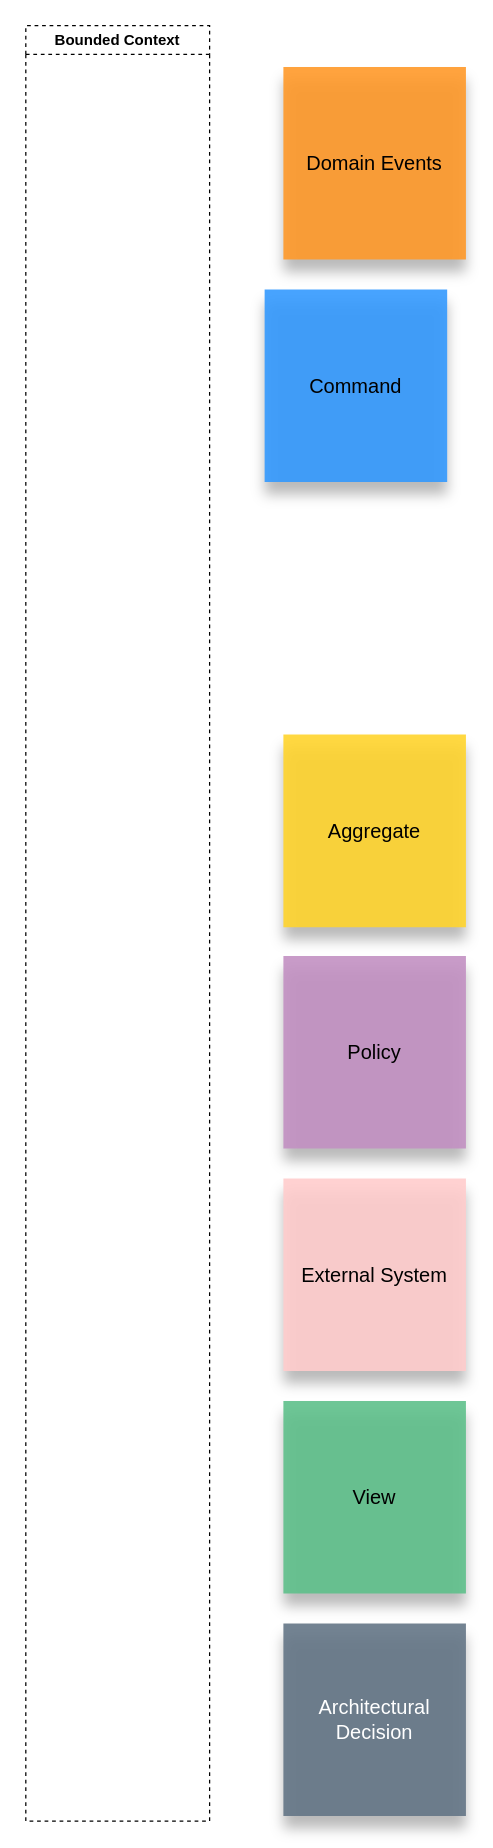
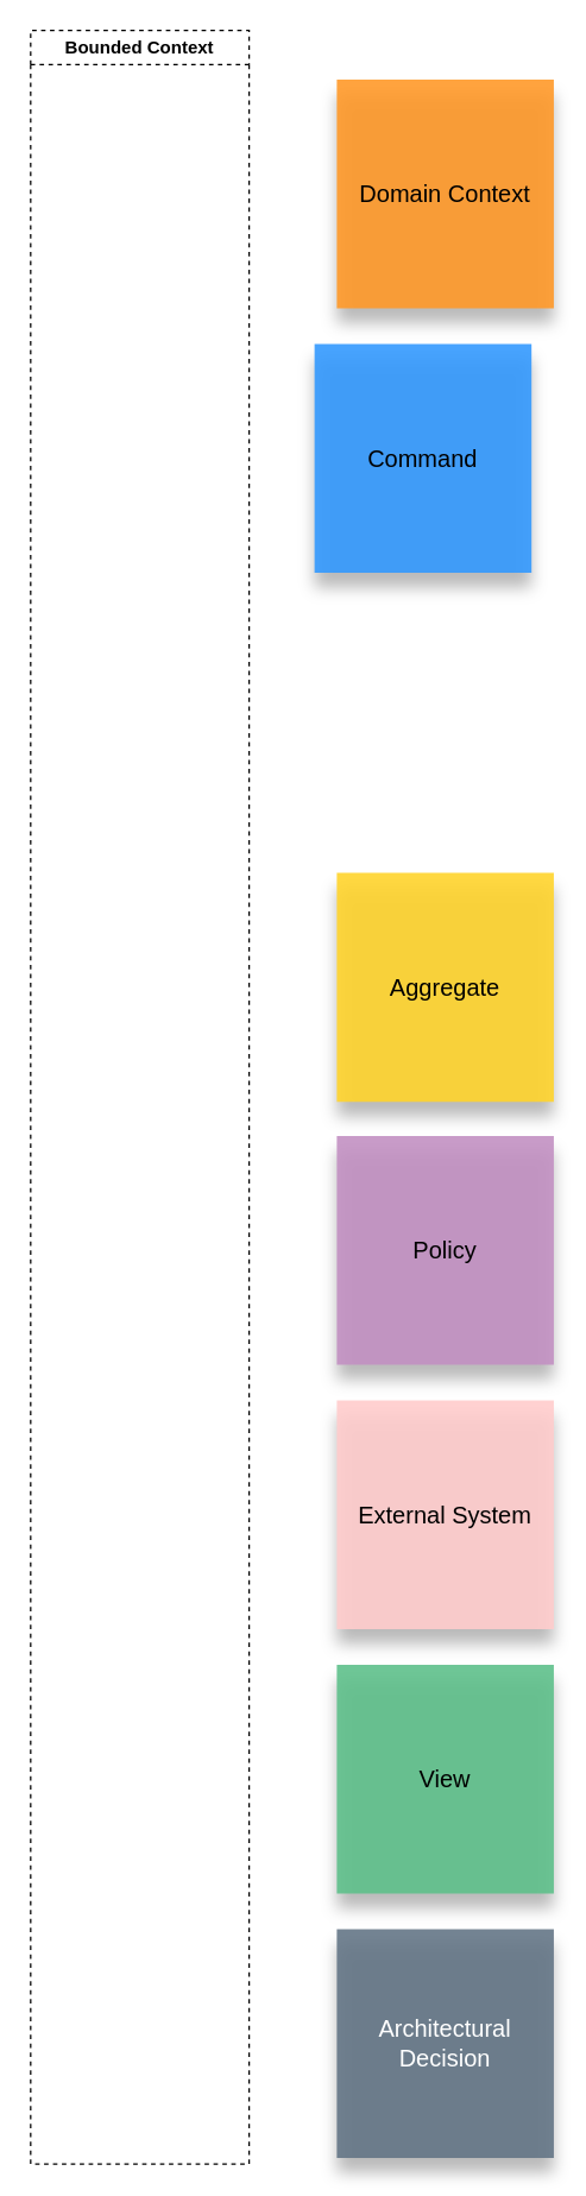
  <mxCell id="0" />
  <mxCell id="1" parent="0" />
- <mxCell id="2" value="Domain Events" style="shape=note;whiteSpace=wrap;html=1;backgroundOutline=1;darkOpacity=0.05;fillColor=#ff992a;strokeColor=none;size=0;shadow=1;fontSize=16;spacing=6;shadowBlur=5;shadowOffsetX=0;shadowOffsetY=10;shadowOpacity=30;comic=0;opacity=90;rounded=0;" parent="1" vertex="1"><mxGeometry x="226" y="53" width="146" height="154" as="geometry" /></mxCell>
+ <mxCell id="2" value="Domain Context" style="shape=note;whiteSpace=wrap;html=1;backgroundOutline=1;darkOpacity=0.05;fillColor=#ff992a;strokeColor=none;size=0;shadow=1;fontSize=16;spacing=6;shadowBlur=5;shadowOffsetX=0;shadowOffsetY=10;shadowOpacity=30;comic=0;opacity=90;rounded=0;" parent="1" vertex="1"><mxGeometry x="226" y="53" width="146" height="154" as="geometry" /></mxCell>
  <mxCell id="3" value="Command" style="shape=note;whiteSpace=wrap;html=1;backgroundOutline=1;darkOpacity=0.05;fillColor=#3399fe;strokeColor=none;size=0;shadow=1;fontSize=16;spacing=6;shadowOpacity=30;shadowOffsetX=0;shadowOffsetY=10;shadowBlur=5;opacity=90;rounded=0;" parent="1" vertex="1"><mxGeometry x="211" y="231" width="146" height="154" as="geometry" /></mxCell>
  <mxCell id="4" value="Aggregate" style="shape=note;whiteSpace=wrap;html=1;backgroundOutline=1;darkOpacity=0.05;fillColor=#ffd42d;strokeColor=none;size=0;shadow=1;fontSize=16;spacing=6;shadowOpacity=30;shadowOffsetX=0;shadowOffsetY=10;shadowBlur=5;opacity=90;rounded=0;" parent="1" vertex="1"><mxGeometry x="226" y="587" width="146" height="154" as="geometry" /></mxCell>
  <mxCell id="5" value="Policy" style="shape=note;whiteSpace=wrap;html=1;backgroundOutline=1;darkOpacity=0.05;fillColor=#c391c2;strokeColor=none;size=0;shadow=1;fontSize=16;spacing=6;shadowOpacity=30;shadowOffsetX=0;shadowOffsetY=10;shadowBlur=5;opacity=90;rounded=0;" parent="1" vertex="1"><mxGeometry x="226" y="764" width="146" height="154" as="geometry" /></mxCell>
  <mxCell id="6" value="Bounded Context" style="swimlane;whiteSpace=wrap;html=1;container=0;dropTarget=0;dashed=1;spacing=6;strokeColor=default;align=center;verticalAlign=middle;fontFamily=Helvetica;fontSize=12;fontColor=default;fontStyle=1;fillColor=default;rounded=0;" parent="1" vertex="1"><mxGeometry x="20" y="20" width="147" height="1436" as="geometry" /></mxCell>
  <mxCell id="7" value="External System" style="shape=note;whiteSpace=wrap;html=1;backgroundOutline=1;darkOpacity=0.05;fillColor=#ffcccc;strokeColor=none;size=0;shadow=1;fontSize=16;spacing=6;shadowOpacity=30;shadowOffsetX=0;shadowOffsetY=10;shadowBlur=5;opacity=90;rounded=0;" parent="1" vertex="1"><mxGeometry x="226" y="942" width="146" height="154" as="geometry" /></mxCell>
  <mxCell id="8" value="View" style="shape=note;whiteSpace=wrap;html=1;backgroundOutline=1;darkOpacity=0.05;fillColor=#5fc08b;strokeColor=none;size=0;shadow=1;fontSize=16;spacing=6;shadowOpacity=30;shadowOffsetX=0;shadowOffsetY=10;shadowBlur=5;opacity=90;rounded=0;" parent="1" vertex="1"><mxGeometry x="226" y="1120" width="146" height="154" as="geometry" /></mxCell>
  <mxCell id="9" value="Architectural&lt;div&gt;Decision&lt;/div&gt;" style="shape=note;whiteSpace=wrap;html=1;backgroundOutline=1;darkOpacity=0.05;fillColor=#647687;strokeColor=none;size=0;shadow=1;fontSize=16;spacing=6;fontColor=#ffffff;shadowOpacity=30;shadowOffsetX=0;shadowOffsetY=10;shadowBlur=5;opacity=90;rounded=0;" parent="1" vertex="1"><mxGeometry x="226" y="1298" width="146" height="154" as="geometry" /></mxCell>
